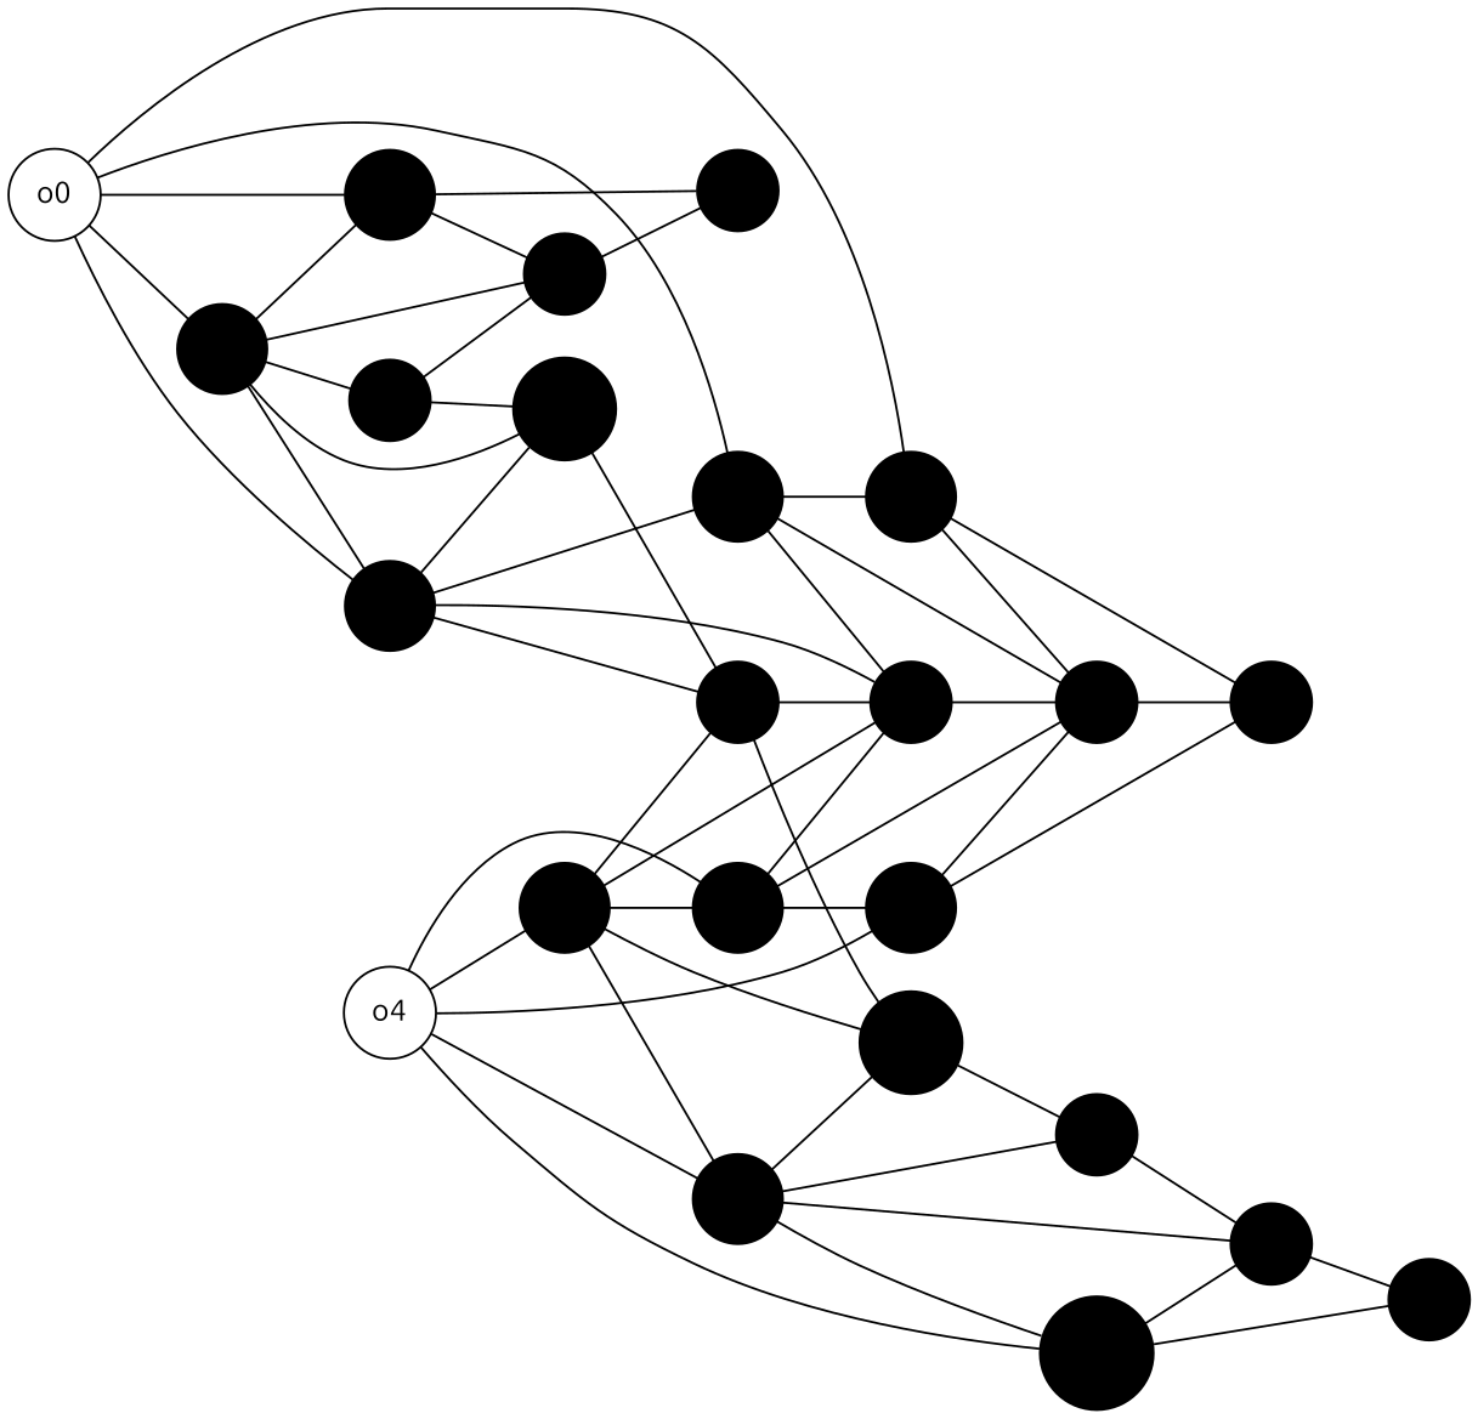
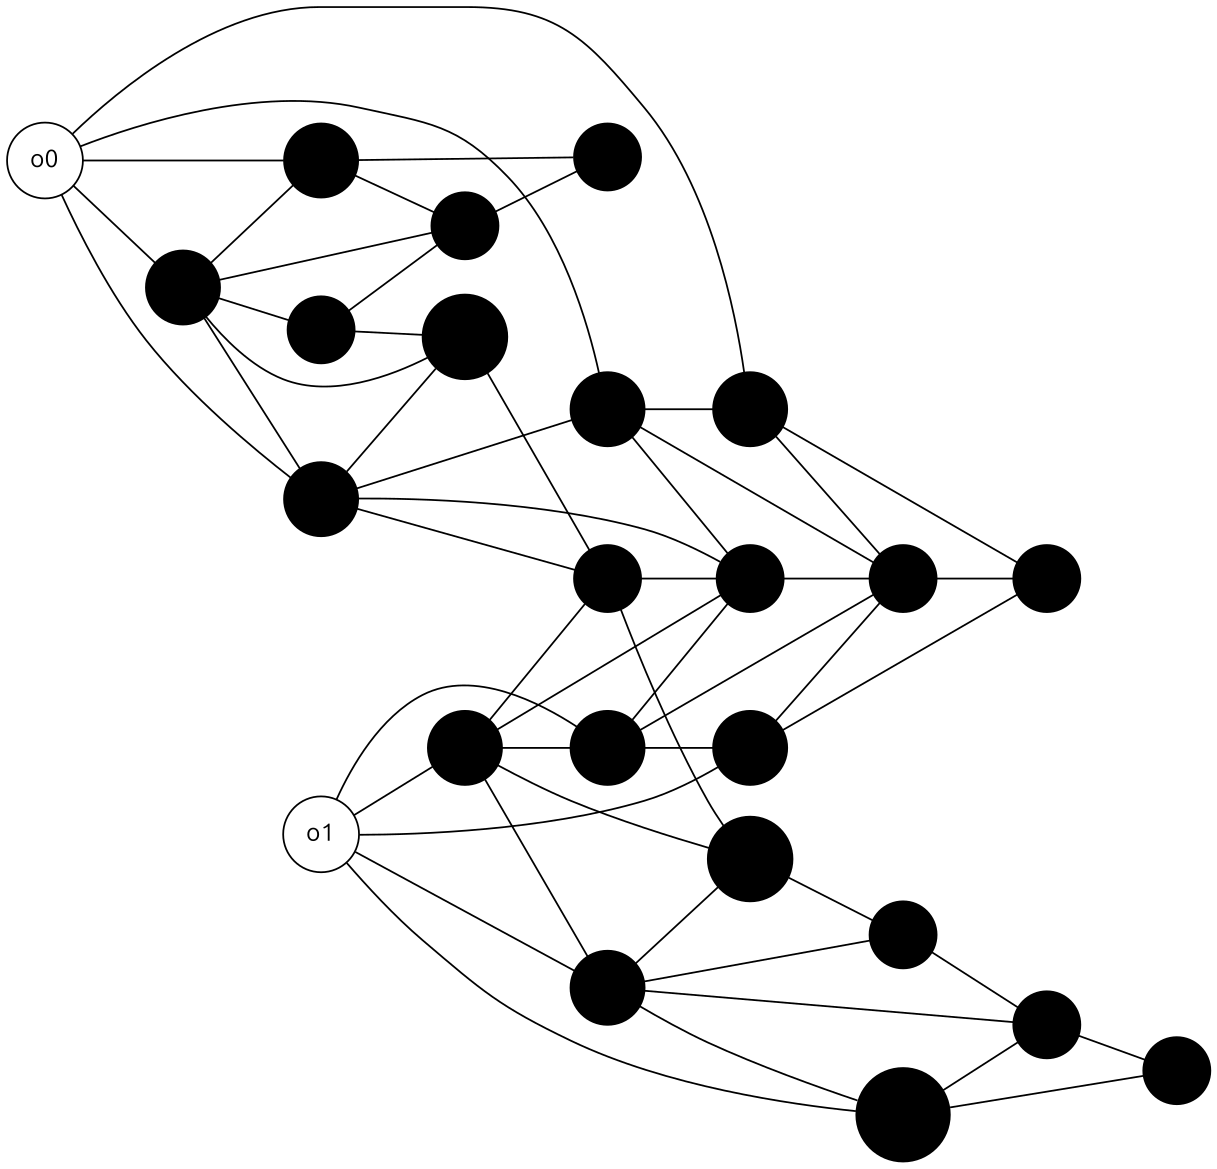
  graph {
    rankdir=LR
    fontname=Ubuntu
    node [color=black shape=circle style=filled fontname=Ubuntu]
    edge [fontname=Ubuntu]
    i0
    i1
    i10
    i2
    i3
    i4
    i11
    i5
    i6
    i7
    i8
    i9
    e1
    e2
    e3
    e4
    e5
    e6
    e7
    e9
    e8
    e10
    o0 [style=solid]
-   o1 [label=o4 style=solid]
+   o1 [style=solid]
    i0 -- i1
    i0 -- i10
    i1 -- i2
    i10 -- i3
    i3 -- i4
    i3 -- i11
    i4 -- i5
    i11 -- i7
    i5 -- i6
    i7 -- i8
    i8 -- i9
    e1 -- i0
    e1 -- i1
    e1 -- i10
    e1 -- e2
    e1 -- e3
    e2 -- i1
    e2 -- i2
    e3 -- i10
    e3 -- i3
    e3 -- i4
    e3 -- e4
    e4 -- i4
    e4 -- i5
    e4 -- e5
    e5 -- i5
    e5 -- i6
    e6 -- i3
    e6 -- i4
    e6 -- i11
    e6 -- e7
    e6 -- e9
    e7 -- i4
    e7 -- i5
    e7 -- e8
    e9 -- i11
    e9 -- i7
    e9 -- i8
    e9 -- e10
    e8 -- i5
    e8 -- i6
    e10 -- i8
    e10 -- i9
    o0 -- e1
    o0 -- e2
    o0 -- e3
    o0 -- e4
    o0 -- e5
    o1 -- e6
    o1 -- e7
    o1 -- e9
    o1 -- e8
    o1 -- e10
  }
